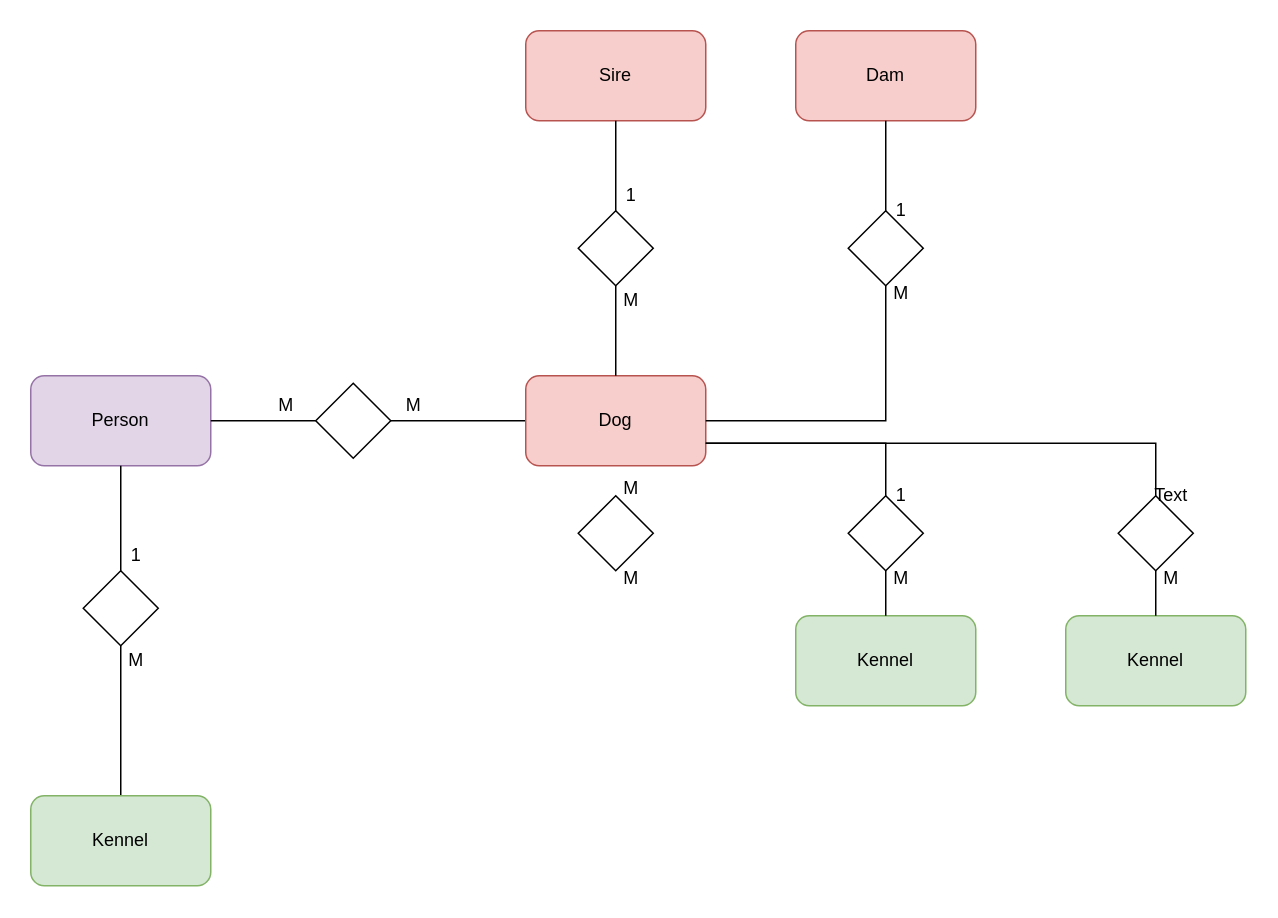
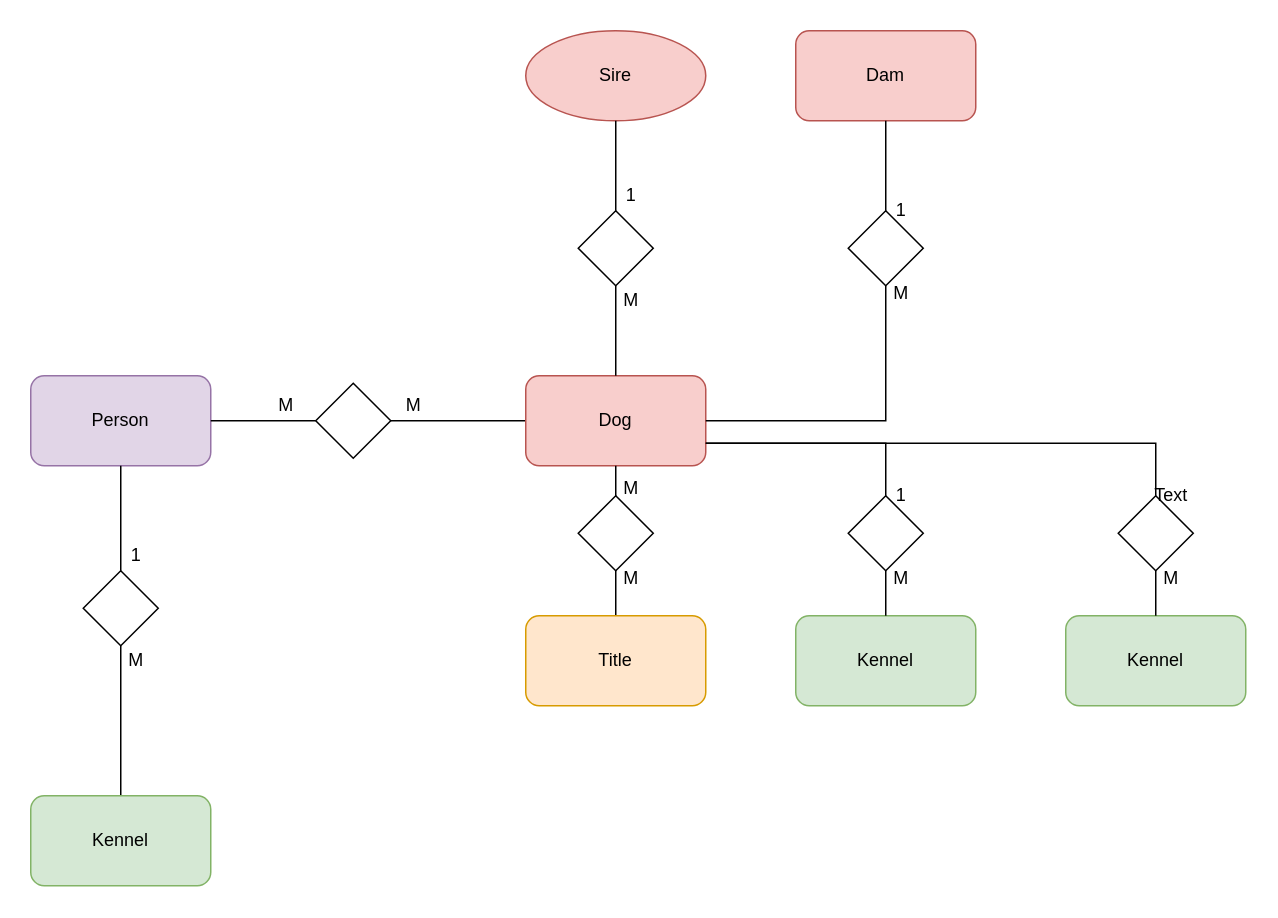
  <mxCell id="0" />
  <mxCell id="1" parent="0" />
  <mxCell id="2" style="edgeStyle=orthogonalEdgeStyle;rounded=0;orthogonalLoop=1;jettySize=auto;html=1;startArrow=none;endArrow=none;endFill=0;" edge="1" parent="1" source="6" target="5"><mxGeometry relative="1" as="geometry" /></mxCell>
  <mxCell id="3" style="edgeStyle=orthogonalEdgeStyle;rounded=0;orthogonalLoop=1;jettySize=auto;html=1;startArrow=none;endArrow=none;endFill=0;" edge="1" parent="1" source="11" target="10"><mxGeometry relative="1" as="geometry" /></mxCell>
  <mxCell id="4" value="Person" style="rounded=1;whiteSpace=wrap;html=1;fillColor=#e1d5e7;strokeColor=#9673a6;" vertex="1" parent="1"><mxGeometry x="20" y="250" width="120" height="60" as="geometry" /></mxCell>
  <mxCell id="5" value="Dog" style="rounded=1;whiteSpace=wrap;html=1;fillColor=#f8cecc;strokeColor=#b85450;" vertex="1" parent="1"><mxGeometry x="350" y="250" width="120" height="60" as="geometry" /></mxCell>
  <mxCell id="6" value="" style="rhombus;whiteSpace=wrap;html=1;" vertex="1" parent="1"><mxGeometry x="210" y="255" width="50" height="50" as="geometry" /></mxCell>
  <mxCell id="7" value="" style="edgeStyle=orthogonalEdgeStyle;rounded=0;orthogonalLoop=1;jettySize=auto;html=1;endArrow=none;" edge="1" parent="1" source="4" target="6"><mxGeometry relative="1" as="geometry"><mxPoint x="140" y="280" as="sourcePoint" /><mxPoint x="350" y="280" as="targetPoint" /></mxGeometry></mxCell>
  <mxCell id="8" value="M" style="text;html=1;align=center;verticalAlign=middle;resizable=0;points=[];autosize=1;strokeColor=none;fillColor=none;" vertex="1" parent="1"><mxGeometry x="175" y="255" width="30" height="30" as="geometry" /></mxCell>
  <mxCell id="9" value="M" style="text;html=1;align=center;verticalAlign=middle;resizable=0;points=[];autosize=1;strokeColor=none;fillColor=none;" vertex="1" parent="1"><mxGeometry x="260" y="255" width="30" height="30" as="geometry" /></mxCell>
  <mxCell id="10" value="Kennel" style="rounded=1;whiteSpace=wrap;html=1;fillColor=#d5e8d4;strokeColor=#82b366;" vertex="1" parent="1"><mxGeometry x="20" y="530" width="120" height="60" as="geometry" /></mxCell>
  <mxCell id="11" value="" style="rhombus;whiteSpace=wrap;html=1;" vertex="1" parent="1"><mxGeometry x="55" y="380" width="50" height="50" as="geometry" /></mxCell>
  <mxCell id="12" value="" style="edgeStyle=orthogonalEdgeStyle;rounded=0;orthogonalLoop=1;jettySize=auto;html=1;endArrow=none;" edge="1" parent="1" source="4" target="11"><mxGeometry relative="1" as="geometry"><mxPoint x="80" y="310" as="sourcePoint" /><mxPoint x="80" y="530" as="targetPoint" /></mxGeometry></mxCell>
  <mxCell id="13" value="1" style="text;html=1;align=center;verticalAlign=middle;resizable=0;points=[];autosize=1;strokeColor=none;fillColor=none;" vertex="1" parent="1"><mxGeometry x="75" y="355" width="30" height="30" as="geometry" /></mxCell>
  <mxCell id="14" value="M" style="text;html=1;align=center;verticalAlign=middle;resizable=0;points=[];autosize=1;strokeColor=none;fillColor=none;" vertex="1" parent="1"><mxGeometry x="75" y="425" width="30" height="30" as="geometry" /></mxCell>
+ <mxCell id="15" style="edgeStyle=orthogonalEdgeStyle;rounded=0;orthogonalLoop=1;jettySize=auto;html=1;entryX=0.5;entryY=1;entryDx=0;entryDy=0;endArrow=none;endFill=0;" edge="1" parent="1" source="16" target="5"><mxGeometry relative="1" as="geometry" /></mxCell>
+ <mxCell id="16" value="Title" style="rounded=1;whiteSpace=wrap;html=1;fillColor=#ffe6cc;strokeColor=#d79b00;" vertex="1" parent="1"><mxGeometry x="350" y="410" width="120" height="60" as="geometry" /></mxCell>
  <mxCell id="17" value="" style="rhombus;whiteSpace=wrap;html=1;" vertex="1" parent="1"><mxGeometry x="385" y="330" width="50" height="50" as="geometry" /></mxCell>
  <mxCell id="18" value="M" style="text;html=1;align=center;verticalAlign=middle;resizable=0;points=[];autosize=1;strokeColor=none;fillColor=none;" vertex="1" parent="1"><mxGeometry x="405" y="310" width="30" height="30" as="geometry" /></mxCell>
  <mxCell id="19" value="M" style="text;html=1;align=center;verticalAlign=middle;resizable=0;points=[];autosize=1;strokeColor=none;fillColor=none;" vertex="1" parent="1"><mxGeometry x="405" y="370" width="30" height="30" as="geometry" /></mxCell>
  <mxCell id="20" style="edgeStyle=orthogonalEdgeStyle;rounded=0;orthogonalLoop=1;jettySize=auto;html=1;exitX=0.5;exitY=1;exitDx=0;exitDy=0;endArrow=none;endFill=0;startArrow=none;" edge="1" parent="1" source="25" target="5"><mxGeometry relative="1" as="geometry"><Array as="points"><mxPoint x="590" y="280" /></Array></mxGeometry></mxCell>
  <mxCell id="21" value="Dam" style="rounded=1;whiteSpace=wrap;html=1;fillColor=#f8cecc;strokeColor=#b85450;" vertex="1" parent="1"><mxGeometry x="530" y="20" width="120" height="60" as="geometry" /></mxCell>
  <mxCell id="22" style="edgeStyle=orthogonalEdgeStyle;rounded=0;orthogonalLoop=1;jettySize=auto;html=1;exitX=0.5;exitY=1;exitDx=0;exitDy=0;endArrow=none;endFill=0;startArrow=none;" edge="1" parent="1" source="26" target="5"><mxGeometry relative="1" as="geometry" /></mxCell>
- <mxCell id="23" value="Sire" style="rounded=1;whiteSpace=wrap;html=1;fillColor=#f8cecc;strokeColor=#b85450;" vertex="1" parent="1"><mxGeometry x="350" y="20" width="120" height="60" as="geometry" /></mxCell>
+ <mxCell id="23" value="Sire" style="ellipse;whiteSpace=wrap;html=1;fillColor=#f8cecc;strokeColor=#b85450;" vertex="1" parent="1"><mxGeometry x="350" y="20" width="120" height="60" as="geometry" /></mxCell>
  <mxCell id="24" style="edgeStyle=orthogonalEdgeStyle;rounded=0;orthogonalLoop=1;jettySize=auto;html=1;exitX=0.5;exitY=0;exitDx=0;exitDy=0;entryX=0.5;entryY=1;entryDx=0;entryDy=0;endArrow=none;endFill=0;" edge="1" parent="1" source="25" target="21"><mxGeometry relative="1" as="geometry" /></mxCell>
  <mxCell id="25" value="" style="rhombus;whiteSpace=wrap;html=1;" vertex="1" parent="1"><mxGeometry x="565" y="140" width="50" height="50" as="geometry" /></mxCell>
  <mxCell id="26" value="" style="rhombus;whiteSpace=wrap;html=1;" vertex="1" parent="1"><mxGeometry x="385" y="140" width="50" height="50" as="geometry" /></mxCell>
  <mxCell id="27" value="" style="edgeStyle=orthogonalEdgeStyle;rounded=0;orthogonalLoop=1;jettySize=auto;html=1;exitX=0.5;exitY=1;exitDx=0;exitDy=0;endArrow=none;endFill=0;" edge="1" parent="1" source="23" target="26"><mxGeometry relative="1" as="geometry"><mxPoint x="410" y="80" as="sourcePoint" /><mxPoint x="410" y="250" as="targetPoint" /></mxGeometry></mxCell>
  <mxCell id="28" value="M" style="text;html=1;align=center;verticalAlign=middle;resizable=0;points=[];autosize=1;strokeColor=none;fillColor=none;" vertex="1" parent="1"><mxGeometry x="405" y="185" width="30" height="30" as="geometry" /></mxCell>
  <mxCell id="29" value="1" style="text;html=1;align=center;verticalAlign=middle;resizable=0;points=[];autosize=1;strokeColor=none;fillColor=none;" vertex="1" parent="1"><mxGeometry x="405" y="115" width="30" height="30" as="geometry" /></mxCell>
  <mxCell id="30" value="M" style="text;html=1;align=center;verticalAlign=middle;resizable=0;points=[];autosize=1;strokeColor=none;fillColor=none;" vertex="1" parent="1"><mxGeometry x="585" y="180" width="30" height="30" as="geometry" /></mxCell>
  <mxCell id="31" value="1" style="text;html=1;align=center;verticalAlign=middle;resizable=0;points=[];autosize=1;strokeColor=none;fillColor=none;" vertex="1" parent="1"><mxGeometry x="585" y="125" width="30" height="30" as="geometry" /></mxCell>
  <mxCell id="32" style="edgeStyle=orthogonalEdgeStyle;rounded=0;orthogonalLoop=1;jettySize=auto;html=1;entryX=1;entryY=0.75;entryDx=0;entryDy=0;endArrow=none;endFill=0;startArrow=none;" edge="1" parent="1" source="39" target="5"><mxGeometry relative="1" as="geometry"><Array as="points"><mxPoint x="770" y="295" /></Array></mxGeometry></mxCell>
  <mxCell id="33" value="Kennel" style="rounded=1;whiteSpace=wrap;html=1;fillColor=#d5e8d4;strokeColor=#82b366;" vertex="1" parent="1"><mxGeometry x="710" y="410" width="120" height="60" as="geometry" /></mxCell>
  <mxCell id="34" style="edgeStyle=orthogonalEdgeStyle;rounded=0;orthogonalLoop=1;jettySize=auto;html=1;exitX=0.5;exitY=0;exitDx=0;exitDy=0;entryX=1;entryY=0.75;entryDx=0;entryDy=0;endArrow=none;endFill=0;startArrow=none;" edge="1" parent="1" source="36" target="5"><mxGeometry relative="1" as="geometry" /></mxCell>
  <mxCell id="35" value="Kennel" style="rounded=1;whiteSpace=wrap;html=1;fillColor=#d5e8d4;strokeColor=#82b366;" vertex="1" parent="1"><mxGeometry x="530" y="410" width="120" height="60" as="geometry" /></mxCell>
  <mxCell id="36" value="" style="rhombus;whiteSpace=wrap;html=1;" vertex="1" parent="1"><mxGeometry x="565" y="330" width="50" height="50" as="geometry" /></mxCell>
  <mxCell id="37" value="" style="edgeStyle=orthogonalEdgeStyle;rounded=0;orthogonalLoop=1;jettySize=auto;html=1;exitX=0.5;exitY=0;exitDx=0;exitDy=0;entryX=0.5;entryY=1;entryDx=0;entryDy=0;endArrow=none;endFill=0;" edge="1" parent="1" source="35" target="36"><mxGeometry relative="1" as="geometry"><mxPoint x="590" y="410" as="sourcePoint" /><mxPoint x="470" y="295" as="targetPoint" /></mxGeometry></mxCell>
  <mxCell id="38" style="edgeStyle=orthogonalEdgeStyle;rounded=0;orthogonalLoop=1;jettySize=auto;html=1;exitX=0.5;exitY=1;exitDx=0;exitDy=0;entryX=0.5;entryY=0;entryDx=0;entryDy=0;endArrow=none;endFill=0;" edge="1" parent="1" source="39" target="33"><mxGeometry relative="1" as="geometry" /></mxCell>
  <mxCell id="39" value="" style="rhombus;whiteSpace=wrap;html=1;" vertex="1" parent="1"><mxGeometry x="745" y="330" width="50" height="50" as="geometry" /></mxCell>
  <mxCell id="40" value="1" style="text;html=1;align=center;verticalAlign=middle;resizable=0;points=[];autosize=1;strokeColor=none;fillColor=none;" vertex="1" parent="1"><mxGeometry x="585" y="315" width="30" height="30" as="geometry" /></mxCell>
  <mxCell id="41" value="M" style="text;html=1;align=center;verticalAlign=middle;resizable=0;points=[];autosize=1;strokeColor=none;fillColor=none;" vertex="1" parent="1"><mxGeometry x="585" y="370" width="30" height="30" as="geometry" /></mxCell>
  <mxCell id="42" value="M" style="text;html=1;align=center;verticalAlign=middle;resizable=0;points=[];autosize=1;strokeColor=none;fillColor=none;" vertex="1" parent="1"><mxGeometry x="765" y="370" width="30" height="30" as="geometry" /></mxCell>
  <mxCell id="43" value="Text" style="text;html=1;align=center;verticalAlign=middle;resizable=0;points=[];autosize=1;strokeColor=none;fillColor=none;" vertex="1" parent="1"><mxGeometry x="755" y="315" width="50" height="30" as="geometry" /></mxCell>
